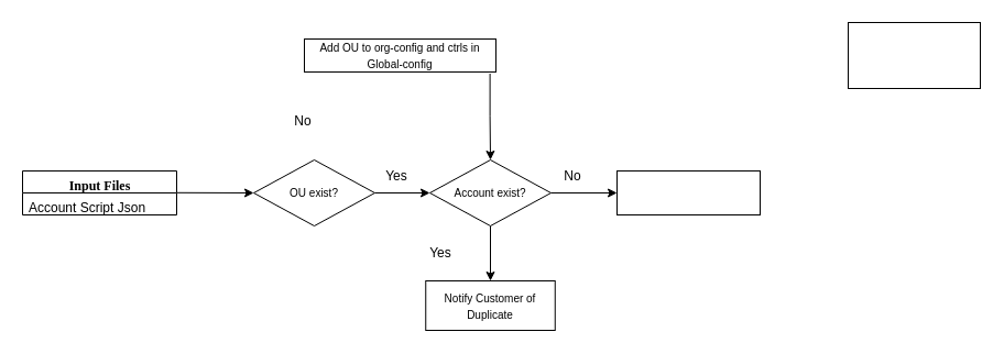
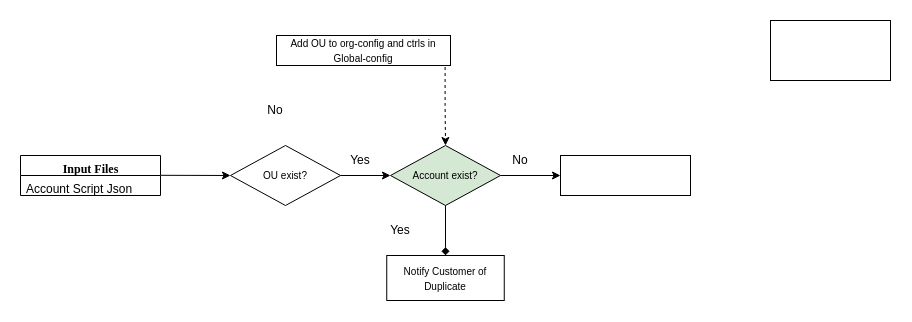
  <mxCell id="0" />
  <mxCell id="1" parent="0" />
  <mxCell id="2" value="Input Files" style="swimlane;html=1;fontStyle=1;align=center;verticalAlign=top;childLayout=stackLayout;horizontal=1;startSize=20;horizontalStack=0;resizeParent=1;resizeLast=0;collapsible=1;marginBottom=0;swimlaneFillColor=#ffffff;rounded=0;shadow=0;comic=0;labelBackgroundColor=none;strokeWidth=1;fillColor=none;fontFamily=Verdana;fontSize=12" parent="1" vertex="1"><mxGeometry x="20" y="155" width="140" height="40" as="geometry"><mxRectangle x="40" y="260" width="100" height="30" as="alternateBounds" /></mxGeometry></mxCell>
  <mxCell id="3" value="Account Script Json" style="text;html=1;strokeColor=none;fillColor=none;align=left;verticalAlign=top;spacingLeft=4;spacingRight=4;whiteSpace=wrap;overflow=hidden;rotatable=0;points=[[0,0.5],[1,0.5]];portConstraint=eastwest;" parent="2" vertex="1"><mxGeometry y="20" width="140" height="20" as="geometry" /></mxCell>
  <mxCell id="4" value="" style="endArrow=classic;html=1;rounded=0;exitX=1.003;exitY=-0.01;exitDx=0;exitDy=0;exitPerimeter=0;entryX=0;entryY=0.5;entryDx=0;entryDy=0;" edge="1" parent="1" source="3" target="6"><mxGeometry width="50" height="50" relative="1" as="geometry"><mxPoint x="155" y="159.04" as="sourcePoint" /><mxPoint x="220" y="175" as="targetPoint" /></mxGeometry></mxCell>
  <mxCell id="5" style="edgeStyle=orthogonalEdgeStyle;rounded=0;orthogonalLoop=1;jettySize=auto;html=1;entryX=0;entryY=0.5;entryDx=0;entryDy=0;" edge="1" parent="1" source="6" target="14"><mxGeometry relative="1" as="geometry" /></mxCell>
  <mxCell id="6" value="&lt;font style=&quot;font-size: 10px;&quot;&gt;OU exist?&lt;/font&gt;" style="rhombus;whiteSpace=wrap;html=1;" vertex="1" parent="1"><mxGeometry x="230" y="145" width="110" height="60" as="geometry" /></mxCell>
  <mxCell id="7" value="&lt;font style=&quot;font-size: 10px;&quot;&gt;Add OU to org-config and ctrls in Global-config&lt;/font&gt;" style="whiteSpace=wrap;html=1;" vertex="1" parent="1"><mxGeometry x="276" y="35" width="174" height="30" as="geometry" /></mxCell>
  <mxCell id="8" value="&lt;font style=&quot;font-size: 10px;&quot;&gt;Notify Customer of Duplicate&lt;/font&gt;" style="whiteSpace=wrap;html=1;" vertex="1" parent="1"><mxGeometry x="386.25" y="255" width="117.5" height="45" as="geometry" /></mxCell>
  <mxCell id="9" value="" style="whiteSpace=wrap;html=1;" vertex="1" parent="1"><mxGeometry x="560" y="155" width="130" height="40" as="geometry" /></mxCell>
  <mxCell id="10" value="" style="whiteSpace=wrap;html=1;" vertex="1" parent="1"><mxGeometry x="770" y="20" width="120" height="60" as="geometry" /></mxCell>
  <mxCell id="11" value="No" style="text;strokeColor=none;align=center;fillColor=none;html=1;verticalAlign=middle;whiteSpace=wrap;rounded=0;" vertex="1" parent="1"><mxGeometry x="245" y="95" width="60" height="30" as="geometry" /></mxCell>
- <mxCell id="12" style="edgeStyle=orthogonalEdgeStyle;rounded=0;orthogonalLoop=1;jettySize=auto;html=1;exitX=0.5;exitY=1;exitDx=0;exitDy=0;entryX=0.5;entryY=0;entryDx=0;entryDy=0;" edge="1" parent="1" source="14" target="8"><mxGeometry relative="1" as="geometry" /></mxCell>
+ <mxCell id="12" style="edgeStyle=orthogonalEdgeStyle;rounded=0;orthogonalLoop=1;jettySize=auto;html=1;exitX=0.5;exitY=1;exitDx=0;exitDy=0;entryX=0.5;entryY=0;entryDx=0;entryDy=0;endArrow=diamond;" edge="1" parent="1" source="14" target="8"><mxGeometry relative="1" as="geometry" /></mxCell>
  <mxCell id="13" value="" style="edgeStyle=orthogonalEdgeStyle;rounded=0;orthogonalLoop=1;jettySize=auto;html=1;" edge="1" parent="1" source="14" target="9"><mxGeometry relative="1" as="geometry" /></mxCell>
- <mxCell id="14" value="&lt;font style=&quot;font-size: 10px;&quot;&gt;Account exist?&lt;/font&gt;" style="rhombus;whiteSpace=wrap;html=1;" vertex="1" parent="1"><mxGeometry x="390" y="145" width="110" height="60" as="geometry" /></mxCell>
- <mxCell id="15" style="edgeStyle=orthogonalEdgeStyle;rounded=0;orthogonalLoop=1;jettySize=auto;html=1;exitX=0.969;exitY=1.05;exitDx=0;exitDy=0;entryX=0.5;entryY=0;entryDx=0;entryDy=0;exitPerimeter=0;" edge="1" parent="1" source="7" target="14"><mxGeometry relative="1" as="geometry" /></mxCell>
+ <mxCell id="14" value="&lt;font style=&quot;font-size: 10px;&quot;&gt;Account exist?&lt;/font&gt;" style="rhombus;whiteSpace=wrap;html=1;fillColor=#d5e8d4;" vertex="1" parent="1"><mxGeometry x="390" y="145" width="110" height="60" as="geometry" /></mxCell>
+ <mxCell id="15" style="edgeStyle=orthogonalEdgeStyle;rounded=0;orthogonalLoop=1;jettySize=auto;html=1;exitX=0.969;exitY=1.05;exitDx=0;exitDy=0;entryX=0.5;entryY=0;entryDx=0;entryDy=0;exitPerimeter=0;dashed=1;" edge="1" parent="1" source="7" target="14"><mxGeometry relative="1" as="geometry" /></mxCell>
  <mxCell id="16" value="Yes" style="text;strokeColor=none;align=center;fillColor=none;html=1;verticalAlign=middle;whiteSpace=wrap;rounded=0;" vertex="1" parent="1"><mxGeometry x="330" y="145" width="60" height="30" as="geometry" /></mxCell>
  <mxCell id="17" value="Yes" style="text;strokeColor=none;align=center;fillColor=none;html=1;verticalAlign=middle;whiteSpace=wrap;rounded=0;" vertex="1" parent="1"><mxGeometry x="370" y="215" width="60" height="30" as="geometry" /></mxCell>
  <mxCell id="18" value="No" style="text;strokeColor=none;align=center;fillColor=none;html=1;verticalAlign=middle;whiteSpace=wrap;rounded=0;" vertex="1" parent="1"><mxGeometry x="490" y="145" width="60" height="30" as="geometry" /></mxCell>
